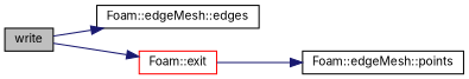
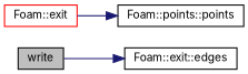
  digraph {
    fontname=Inter
    rankdir=LR
    node [color=black fontname=Inter fontsize=10 shape=record]
    edge [color=midnightblue fontname=Inter fontsize=10 labelfontname=FreeSans labelfontsize=10 style=solid]
    n1 [fillcolor=grey75 fontcolor=black height=0.2 label=write style=filled width=0.4]
-   n2 [height=0.2 label="Foam::edgeMesh::edges" width=0.4]
+   n2 [height=0.2 label="Foam::exit::edges" width=0.4]
    n3 [color=red height=0.2 label="Foam::exit" width=0.4]
-   n4 [height=0.2 label="Foam::edgeMesh::points" width=0.4]
+   n4 [height=0.2 label="Foam::points::points" width=0.4]
    n1 -> n2
-   n1 -> n3
    n3 -> n4
  }
